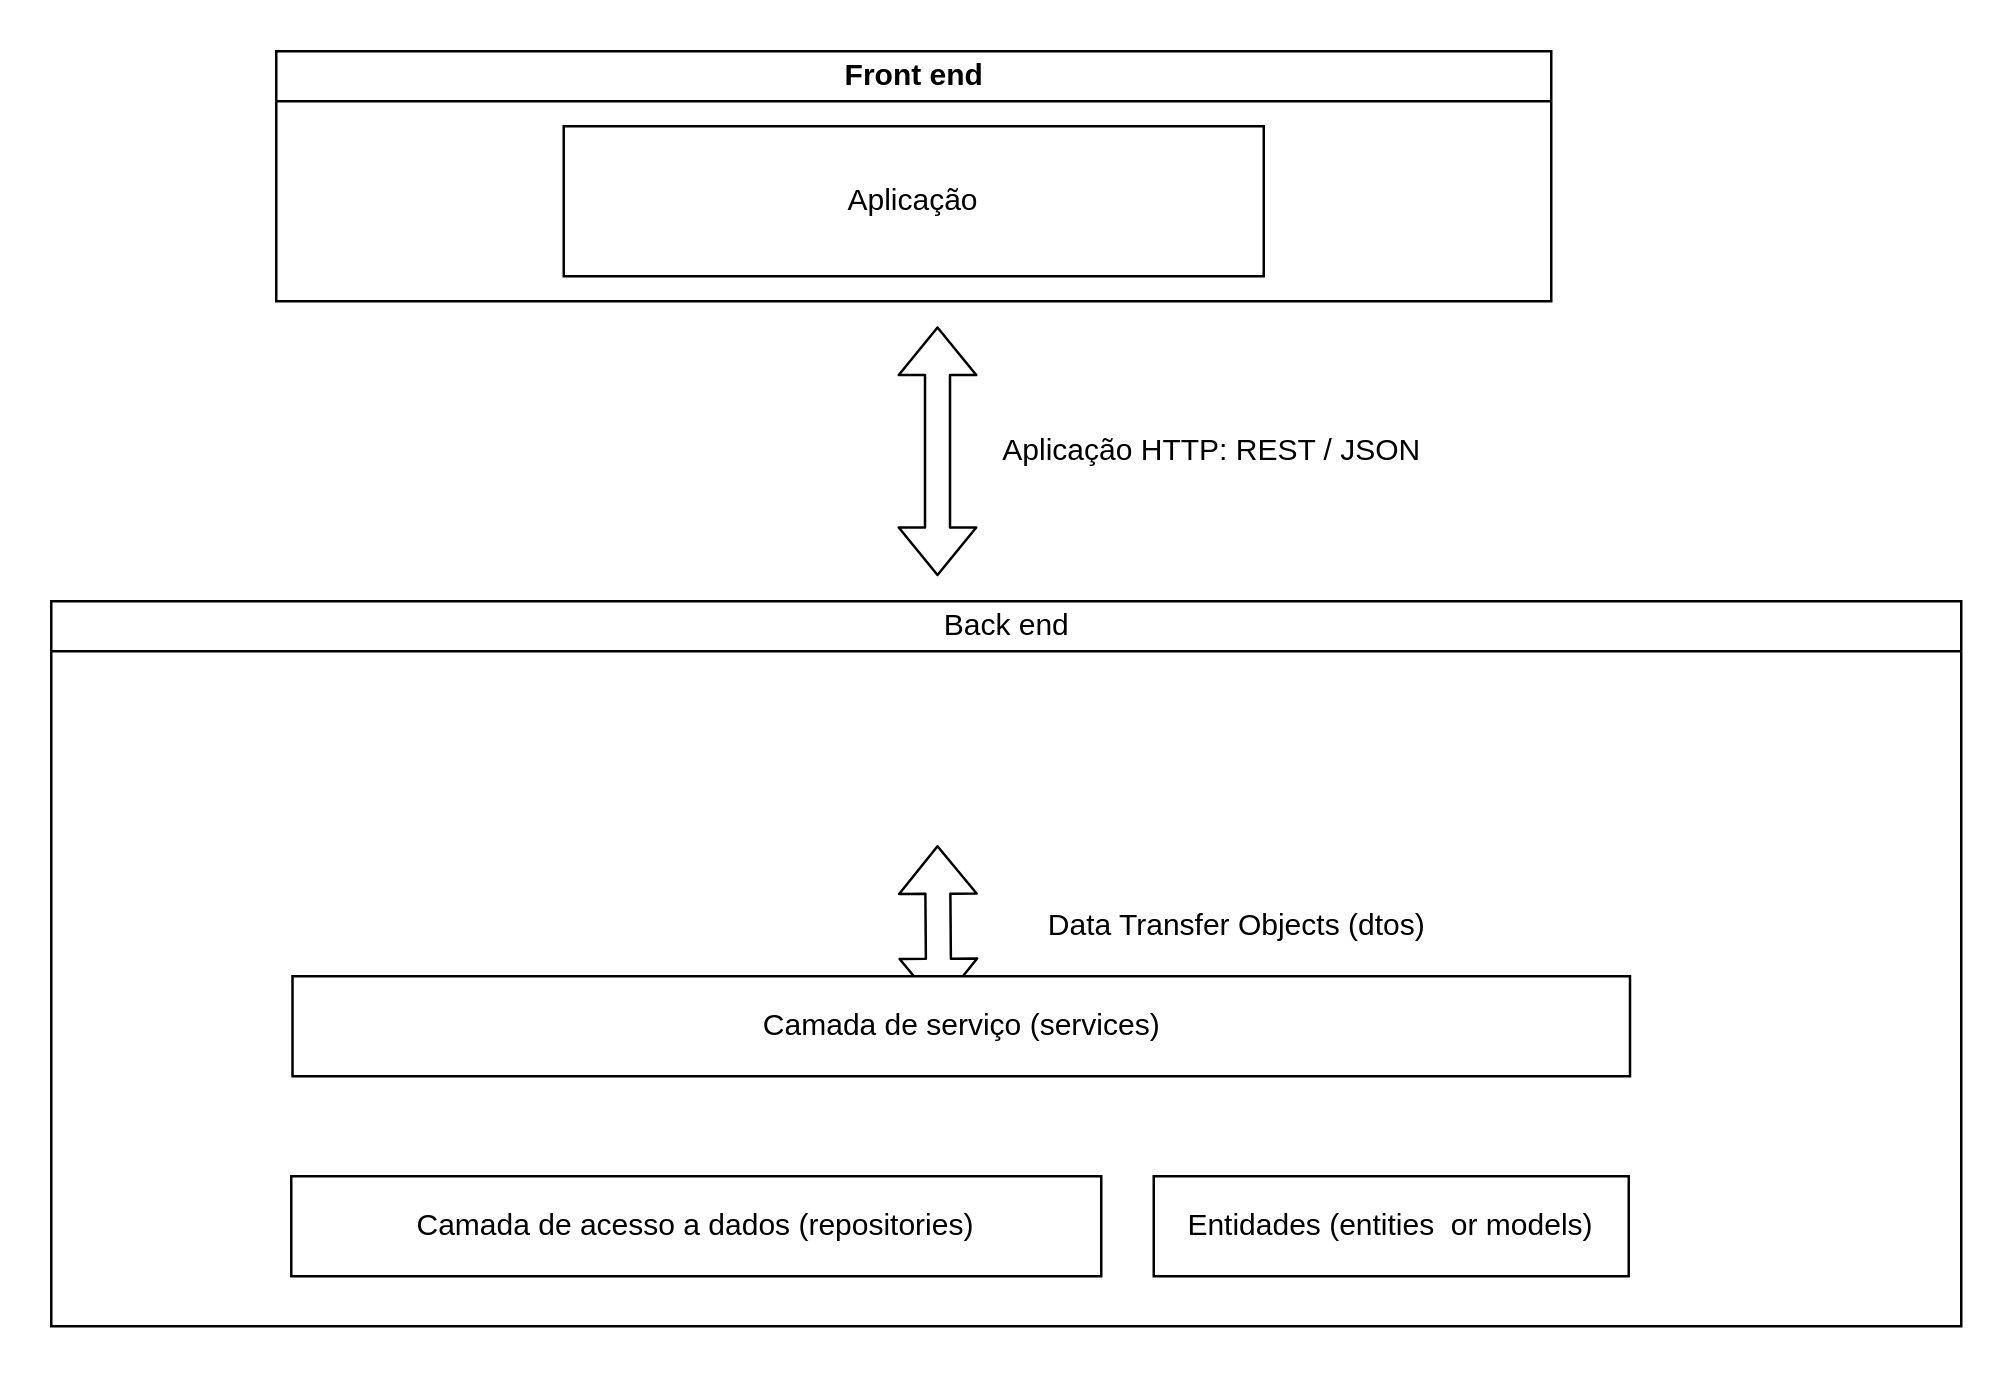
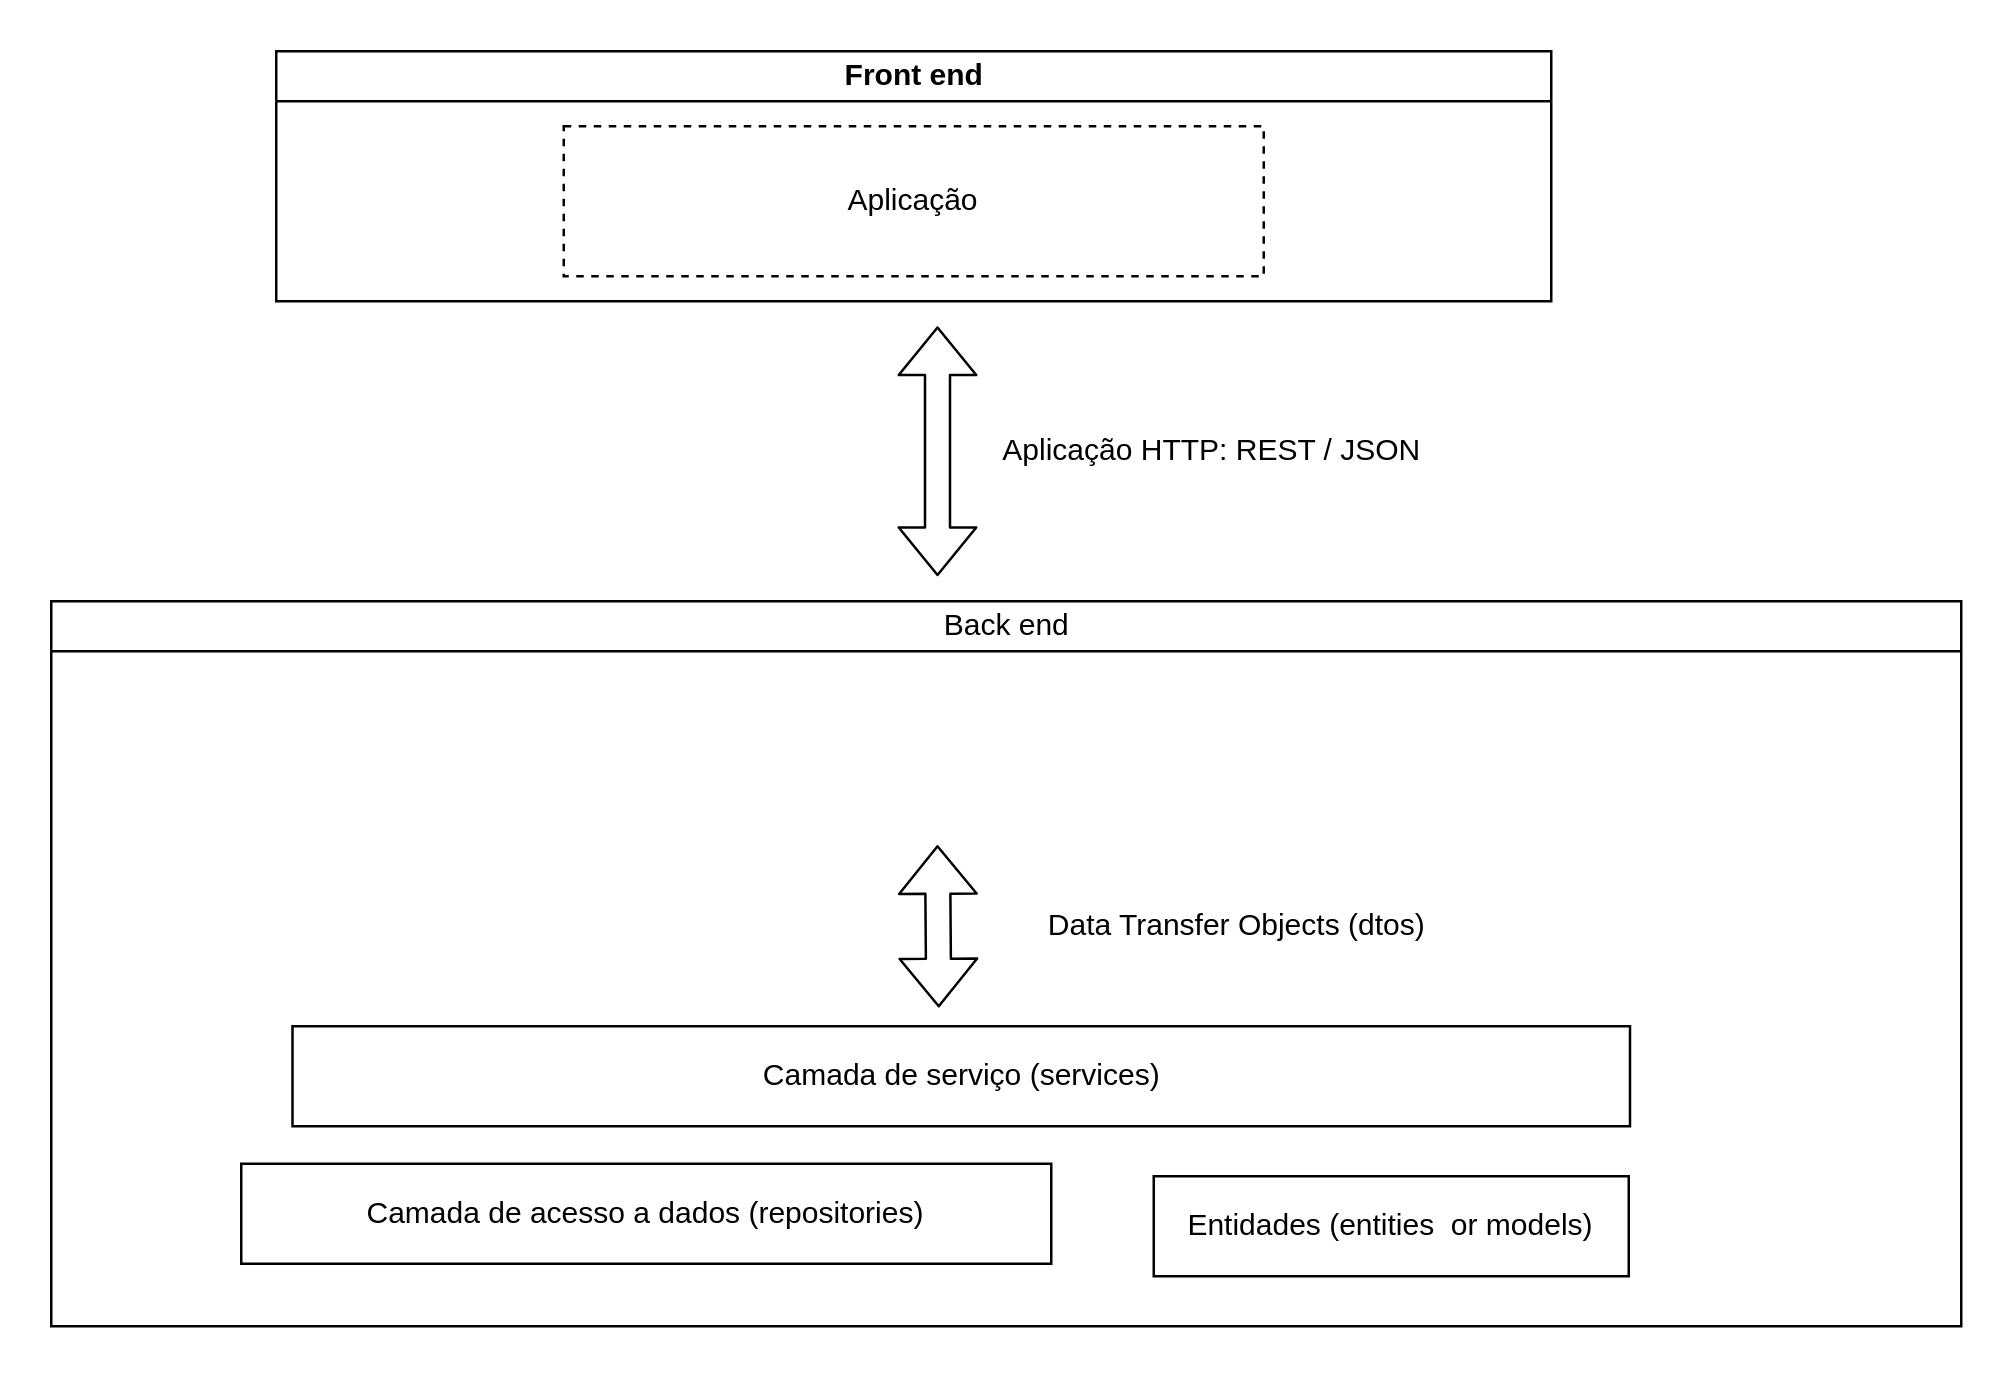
  <mxCell id="0" />
  <mxCell id="1" parent="0" />
  <mxCell id="2" value="Back end" style="swimlane;html=1;startSize=20;horizontal=1;containerType=tree;glass=0;fontStyle=0" parent="1" vertex="1"><mxGeometry x="20" y="240" width="764" height="290" as="geometry"><mxRectangle x="40" y="170" width="80" height="20" as="alternateBounds" /></mxGeometry></mxCell>
  <mxCell id="3" value="" style="shape=flexArrow;endArrow=classic;startArrow=classic;html=1;" parent="2" edge="1"><mxGeometry width="100" height="100" relative="1" as="geometry"><mxPoint x="355" y="162.5" as="sourcePoint" /><mxPoint x="354.5" y="97.5" as="targetPoint" /></mxGeometry></mxCell>
  <mxCell id="4" value="Data Transfer Objects (dtos)" style="text;html=1;align=center;verticalAlign=middle;resizable=0;points=[];autosize=1;strokeColor=none;" parent="2" vertex="1"><mxGeometry x="389" y="120" width="170" height="20" as="geometry" /></mxCell>
- <mxCell id="5" value="Camada de serviço (services)" style="whiteSpace=wrap;html=1;" parent="2" vertex="1"><mxGeometry x="96.5" y="150" width="535" height="40" as="geometry" /></mxCell>
- <mxCell id="6" value="Camada de acesso a dados (repositories)" style="whiteSpace=wrap;html=1;" parent="2" vertex="1"><mxGeometry x="96" y="230" width="324" height="40" as="geometry" /></mxCell>
+ <mxCell id="5" value="Camada de serviço (services)" style="whiteSpace=wrap;html=1;" parent="2" vertex="1"><mxGeometry x="96.5" y="170" width="535" height="40" as="geometry" /></mxCell>
+ <mxCell id="6" value="Camada de acesso a dados (repositories)" style="whiteSpace=wrap;html=1;" parent="2" vertex="1"><mxGeometry x="76" y="225" width="324" height="40" as="geometry" /></mxCell>
  <mxCell id="7" value="Entidades (entities&amp;nbsp; or models)" style="whiteSpace=wrap;html=1;" parent="2" vertex="1"><mxGeometry x="441" y="230" width="190" height="40" as="geometry" /></mxCell>
  <mxCell id="8" value="Front end" style="swimlane;html=1;startSize=20;horizontal=1;containerType=tree;glass=0;" parent="1" vertex="1"><mxGeometry x="110" y="20" width="510" height="100" as="geometry"><mxRectangle x="40" y="170" width="80" height="20" as="alternateBounds" /></mxGeometry></mxCell>
- <mxCell id="9" value="Aplicação" style="whiteSpace=wrap;html=1;" parent="8" vertex="1"><mxGeometry x="115" y="30" width="280" height="60" as="geometry" /></mxCell>
+ <mxCell id="9" value="Aplicação" style="whiteSpace=wrap;html=1;dashed=1;" parent="8" vertex="1"><mxGeometry x="115" y="30" width="280" height="60" as="geometry" /></mxCell>
  <mxCell id="10" value="" style="shape=flexArrow;endArrow=classic;startArrow=classic;html=1;" parent="1" edge="1"><mxGeometry width="100" height="100" relative="1" as="geometry"><mxPoint x="374.5" y="230" as="sourcePoint" /><mxPoint x="374.5" y="130" as="targetPoint" /></mxGeometry></mxCell>
  <mxCell id="11" value="Aplicação HTTP: REST / JSON" style="text;html=1;align=center;verticalAlign=middle;resizable=0;points=[];autosize=1;strokeColor=none;" parent="1" vertex="1"><mxGeometry x="384" y="170" width="200" height="20" as="geometry" /></mxCell>
